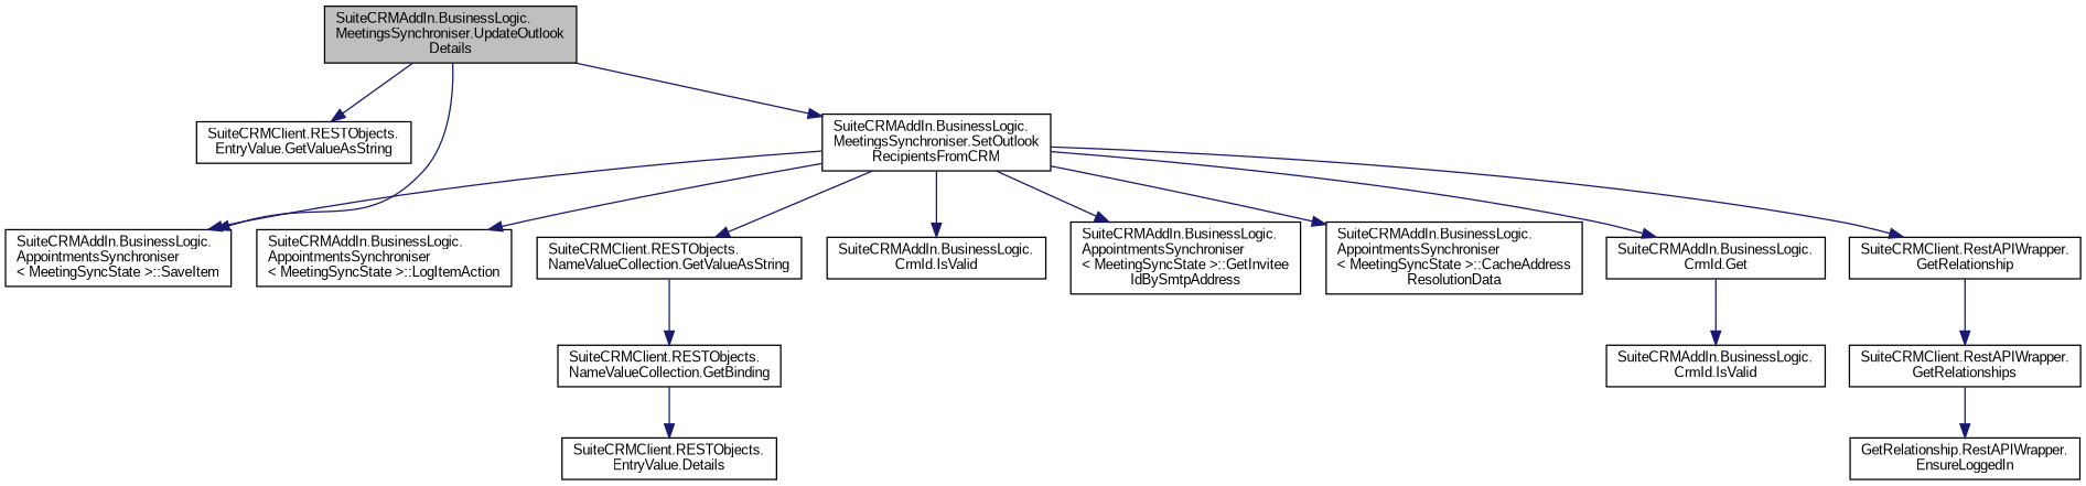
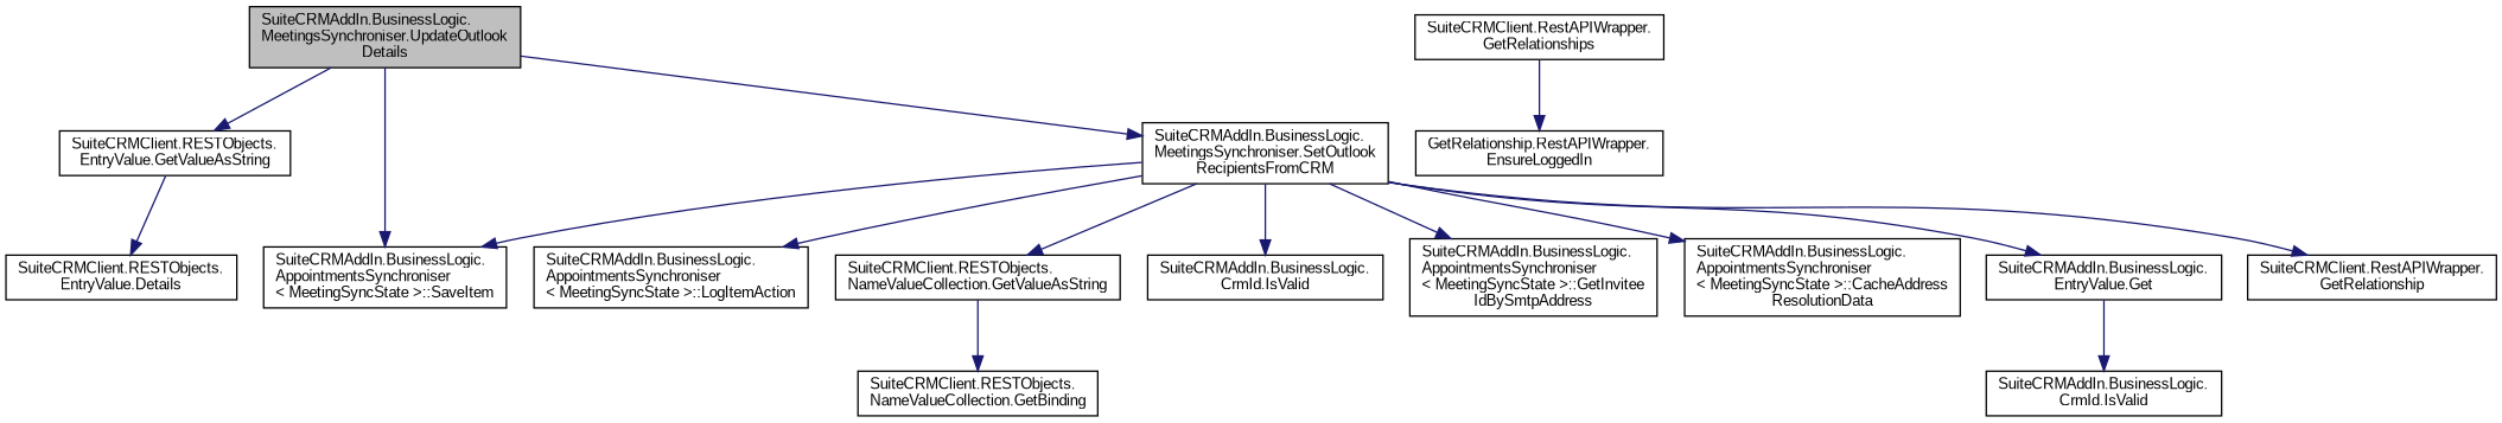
  digraph {
    fontname="Liberation Sans"
    rankdir=TB
    node [color=black fillcolor=white fontname="Liberation Sans" fontsize=10 shape=record style=filled]
    edge [color=midnightblue fontname="Liberation Sans" fontsize=10 labelfontname=Helvetica labelfontsize=10 style=solid]
    n1 [fillcolor=grey75 fontcolor=black height=0.2 label="SuiteCRMAddIn.BusinessLogic.\lMeetingsSynchroniser.UpdateOutlook\lDetails" width=0.4]
    n2 [height=0.2 label="SuiteCRMClient.RESTObjects.\lEntryValue.GetValueAsString" width=0.4]
    n3 [height=0.2 label="SuiteCRMAddIn.BusinessLogic.\lMeetingsSynchroniser.SetOutlook\lRecipientsFromCRM" width=0.4]
    n4 [height=0.2 label="SuiteCRMAddIn.BusinessLogic.\lAppointmentsSynchroniser\l\< MeetingSyncState \>::SaveItem" width=0.4]
    n5 [height=0.2 label="SuiteCRMClient.RESTObjects.\lEntryValue.Details" width=0.4]
    n6 [height=0.2 label="SuiteCRMAddIn.BusinessLogic.\lAppointmentsSynchroniser\l\< MeetingSyncState \>::LogItemAction" width=0.4]
    n7 [height=0.2 label="SuiteCRMClient.RESTObjects.\lNameValueCollection.GetValueAsString" width=0.4]
    n8 [height=0.2 label="SuiteCRMAddIn.BusinessLogic.\lCrmId.IsValid" width=0.4]
    n9 [height=0.2 label="SuiteCRMAddIn.BusinessLogic.\lAppointmentsSynchroniser\l\< MeetingSyncState \>::GetInvitee\lIdBySmtpAddress" width=0.4]
    n10 [height=0.2 label="SuiteCRMAddIn.BusinessLogic.\lAppointmentsSynchroniser\l\< MeetingSyncState \>::CacheAddress\lResolutionData" width=0.4]
-   n11 [height=0.2 label="SuiteCRMAddIn.BusinessLogic.\lCrmId.Get" width=0.4]
+   n11 [height=0.2 label="SuiteCRMAddIn.BusinessLogic.\lEntryValue.Get" width=0.4]
    n12 [height=0.2 label="SuiteCRMClient.RestAPIWrapper.\lGetRelationship" width=0.4]
    n13 [height=0.2 label="SuiteCRMClient.RESTObjects.\lNameValueCollection.GetBinding" width=0.4]
    n14 [height=0.2 label="SuiteCRMAddIn.BusinessLogic.\lCrmId.IsValid" width=0.4]
    n15 [height=0.2 label="SuiteCRMClient.RestAPIWrapper.\lGetRelationships" width=0.4]
    n16 [height=0.2 label="GetRelationship.RestAPIWrapper.\lEnsureLoggedIn" width=0.4]
    n1 -> n2
    n1 -> n3
    n1 -> n4
-   n13 -> n5
+   n2 -> n5
    n3 -> n4
    n3 -> n6
    n3 -> n7
    n3 -> n8
    n3 -> n9
    n3 -> n10
    n3 -> n11
    n3 -> n12
    n7 -> n13
    n11 -> n14
-   n12 -> n15
    n15 -> n16
  }
